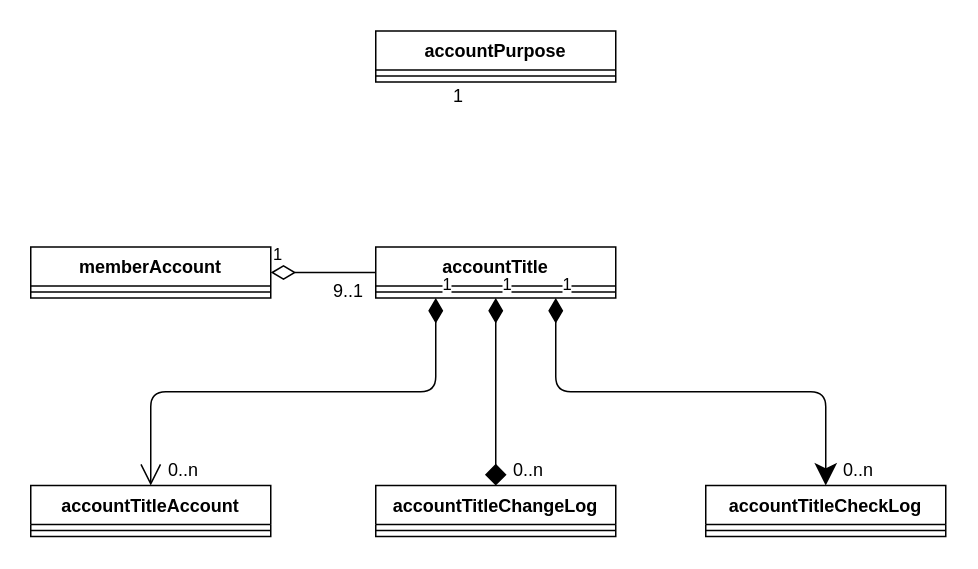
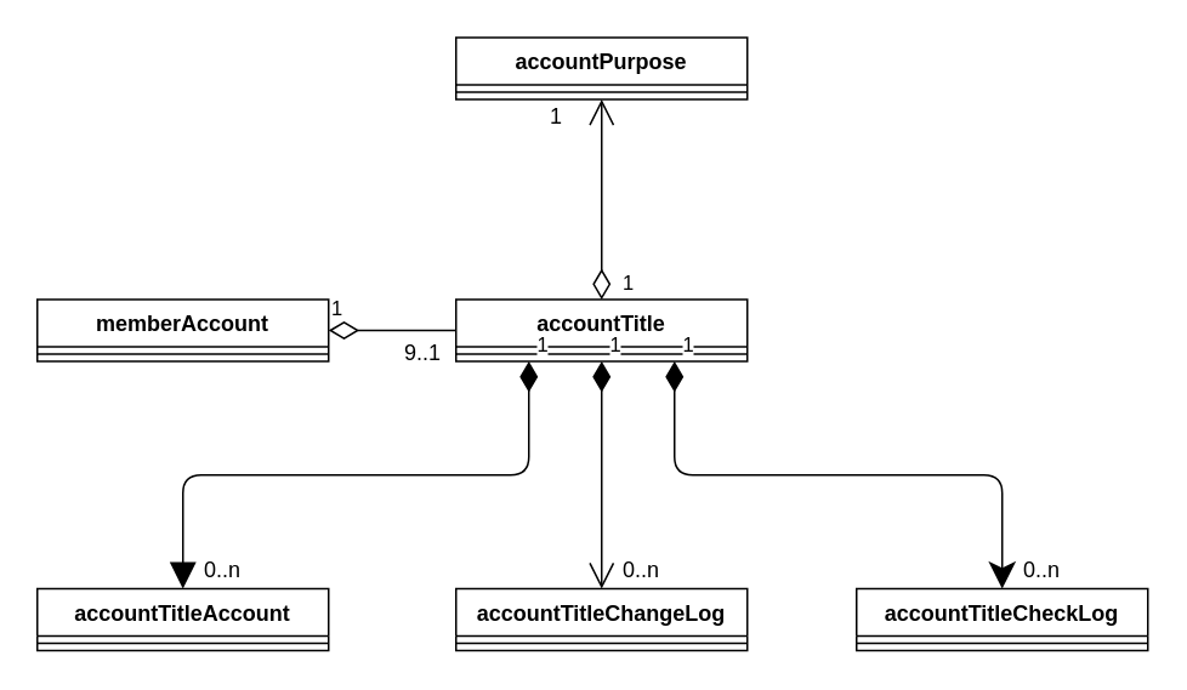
  <mxCell id="0" />
  <mxCell id="1" parent="0" />
  <mxCell id="2" value="accountTitle&#10;&#10;" style="swimlane;fontStyle=1;align=center;verticalAlign=top;childLayout=stackLayout;horizontal=1;startSize=26;horizontalStack=0;resizeParent=1;resizeParentMax=0;resizeLast=0;collapsible=1;marginBottom=0;" parent="1" vertex="1"><mxGeometry x="250" y="164" width="160" height="34" as="geometry"><mxRectangle x="20" y="100" width="90" height="26" as="alternateBounds" /></mxGeometry></mxCell>
  <mxCell id="3" value="" style="line;strokeWidth=1;fillColor=none;align=left;verticalAlign=middle;spacingTop=-1;spacingLeft=3;spacingRight=3;rotatable=0;labelPosition=right;points=[];portConstraint=eastwest;" parent="2" vertex="1"><mxGeometry y="26" width="160" height="8" as="geometry" /></mxCell>
  <mxCell id="4" value="accountPurpose&#10;" style="swimlane;fontStyle=1;align=center;verticalAlign=top;childLayout=stackLayout;horizontal=1;startSize=26;horizontalStack=0;resizeParent=1;resizeParentMax=0;resizeLast=0;collapsible=1;marginBottom=0;" parent="1" vertex="1"><mxGeometry x="250" y="20" width="160" height="34" as="geometry"><mxRectangle x="20" y="100" width="90" height="26" as="alternateBounds" /></mxGeometry></mxCell>
  <mxCell id="5" value="" style="line;strokeWidth=1;fillColor=none;align=left;verticalAlign=middle;spacingTop=-1;spacingLeft=3;spacingRight=3;rotatable=0;labelPosition=right;points=[];portConstraint=eastwest;" parent="4" vertex="1"><mxGeometry y="26" width="160" height="8" as="geometry" /></mxCell>
  <mxCell id="6" value="accountTitleAccount&#10;&#10;" style="swimlane;fontStyle=1;align=center;verticalAlign=top;childLayout=stackLayout;horizontal=1;startSize=26;horizontalStack=0;resizeParent=1;resizeParentMax=0;resizeLast=0;collapsible=1;marginBottom=0;" parent="1" vertex="1"><mxGeometry x="20" y="323" width="160" height="34" as="geometry"><mxRectangle x="20" y="100" width="90" height="26" as="alternateBounds" /></mxGeometry></mxCell>
  <mxCell id="7" value="" style="line;strokeWidth=1;fillColor=none;align=left;verticalAlign=middle;spacingTop=-1;spacingLeft=3;spacingRight=3;rotatable=0;labelPosition=right;points=[];portConstraint=eastwest;" parent="6" vertex="1"><mxGeometry y="26" width="160" height="8" as="geometry" /></mxCell>
  <mxCell id="8" value="accountTitleChangeLog&#10;&#10;" style="swimlane;fontStyle=1;align=center;verticalAlign=top;childLayout=stackLayout;horizontal=1;startSize=26;horizontalStack=0;resizeParent=1;resizeParentMax=0;resizeLast=0;collapsible=1;marginBottom=0;" parent="1" vertex="1"><mxGeometry x="250" y="323" width="160" height="34" as="geometry"><mxRectangle x="20" y="100" width="90" height="26" as="alternateBounds" /></mxGeometry></mxCell>
  <mxCell id="9" value="" style="line;strokeWidth=1;fillColor=none;align=left;verticalAlign=middle;spacingTop=-1;spacingLeft=3;spacingRight=3;rotatable=0;labelPosition=right;points=[];portConstraint=eastwest;" parent="8" vertex="1"><mxGeometry y="26" width="160" height="8" as="geometry" /></mxCell>
  <mxCell id="10" value="accountTitleCheckLog&#10;&#10;" style="swimlane;fontStyle=1;align=center;verticalAlign=top;childLayout=stackLayout;horizontal=1;startSize=26;horizontalStack=0;resizeParent=1;resizeParentMax=0;resizeLast=0;collapsible=1;marginBottom=0;" parent="1" vertex="1"><mxGeometry x="470" y="323" width="160" height="34" as="geometry"><mxRectangle x="20" y="100" width="90" height="26" as="alternateBounds" /></mxGeometry></mxCell>
  <mxCell id="11" value="" style="line;strokeWidth=1;fillColor=none;align=left;verticalAlign=middle;spacingTop=-1;spacingLeft=3;spacingRight=3;rotatable=0;labelPosition=right;points=[];portConstraint=eastwest;" parent="10" vertex="1"><mxGeometry y="26" width="160" height="8" as="geometry" /></mxCell>
+ <mxCell id="12" value="1" style="endArrow=open;html=1;endSize=12;startArrow=diamondThin;startSize=14;startFill=0;edgeStyle=orthogonalEdgeStyle;align=left;verticalAlign=bottom;exitX=0.5;exitY=0;exitDx=0;exitDy=0;entryX=0.5;entryY=1;entryDx=0;entryDy=0;" parent="1" source="2" target="4" edge="1"><mxGeometry x="-1" y="-10" relative="1" as="geometry"><mxPoint x="310" y="104" as="sourcePoint" /><mxPoint x="470" y="104" as="targetPoint" /><mxPoint as="offset" /></mxGeometry></mxCell>
  <mxCell id="13" value="1" style="text;html=1;resizable=0;points=[];autosize=1;align=left;verticalAlign=top;spacingTop=-4;" parent="1" vertex="1"><mxGeometry x="300" y="54" width="20" height="20" as="geometry" /></mxCell>
- <mxCell id="14" value="1" style="endArrow=open;html=1;endSize=12;startArrow=diamondThin;startSize=14;startFill=1;edgeStyle=orthogonalEdgeStyle;align=left;verticalAlign=bottom;exitX=0.25;exitY=1;exitDx=0;exitDy=0;entryX=0.5;entryY=0;entryDx=0;entryDy=0;" edge="1" parent="1" source="2" target="6"><mxGeometry x="-1" y="3" relative="1" as="geometry"><mxPoint x="-110" y="374" as="sourcePoint" /><mxPoint x="50" y="374" as="targetPoint" /></mxGeometry></mxCell>
- <mxCell id="15" value="1" style="endArrow=diamond;html=1;endSize=12;startArrow=diamondThin;startSize=14;startFill=1;edgeStyle=orthogonalEdgeStyle;align=left;verticalAlign=bottom;entryX=0.5;entryY=0;entryDx=0;entryDy=0;exitX=0.5;exitY=1;exitDx=0;exitDy=0;" edge="1" parent="1" source="2" target="8"><mxGeometry x="-1" y="3" relative="1" as="geometry"><mxPoint x="370" y="244" as="sourcePoint" /><mxPoint x="110" y="333" as="targetPoint" /></mxGeometry></mxCell>
+ <mxCell id="14" value="1" style="endArrow=block;html=1;endSize=12;startArrow=diamondThin;startSize=14;startFill=1;edgeStyle=orthogonalEdgeStyle;align=left;verticalAlign=bottom;exitX=0.25;exitY=1;exitDx=0;exitDy=0;entryX=0.5;entryY=0;entryDx=0;entryDy=0;" edge="1" parent="1" source="2" target="6"><mxGeometry x="-1" y="3" relative="1" as="geometry"><mxPoint x="-110" y="374" as="sourcePoint" /><mxPoint x="50" y="374" as="targetPoint" /></mxGeometry></mxCell>
+ <mxCell id="15" value="1" style="endArrow=open;html=1;endSize=12;startArrow=diamondThin;startSize=14;startFill=1;edgeStyle=orthogonalEdgeStyle;align=left;verticalAlign=bottom;entryX=0.5;entryY=0;entryDx=0;entryDy=0;exitX=0.5;exitY=1;exitDx=0;exitDy=0;" edge="1" parent="1" source="2" target="8"><mxGeometry x="-1" y="3" relative="1" as="geometry"><mxPoint x="370" y="244" as="sourcePoint" /><mxPoint x="110" y="333" as="targetPoint" /></mxGeometry></mxCell>
  <mxCell id="16" value="1" style="endArrow=classic;html=1;endSize=12;startArrow=diamondThin;startSize=14;startFill=1;edgeStyle=orthogonalEdgeStyle;align=left;verticalAlign=bottom;exitX=0.75;exitY=1;exitDx=0;exitDy=0;" edge="1" parent="1" source="2" target="10"><mxGeometry x="-1" y="3" relative="1" as="geometry"><mxPoint x="340" y="208" as="sourcePoint" /><mxPoint x="340" y="333" as="targetPoint" /></mxGeometry></mxCell>
  <mxCell id="17" value="0..n" style="text;html=1;resizable=0;points=[];autosize=1;align=left;verticalAlign=top;spacingTop=-4;" vertex="1" parent="1"><mxGeometry x="110" y="303" width="40" height="20" as="geometry" /></mxCell>
  <mxCell id="18" value="0..n" style="text;html=1;resizable=0;points=[];autosize=1;align=left;verticalAlign=top;spacingTop=-4;" vertex="1" parent="1"><mxGeometry x="340" y="303" width="40" height="20" as="geometry" /></mxCell>
  <mxCell id="19" value="0..n" style="text;html=1;resizable=0;points=[];autosize=1;align=left;verticalAlign=top;spacingTop=-4;" vertex="1" parent="1"><mxGeometry x="560" y="303" width="40" height="20" as="geometry" /></mxCell>
  <mxCell id="20" value="1" style="endArrow=none;html=1;endSize=12;startArrow=diamondThin;startSize=14;startFill=0;edgeStyle=orthogonalEdgeStyle;align=left;verticalAlign=bottom;exitX=1;exitY=0.5;exitDx=0;exitDy=0;entryX=0;entryY=0.5;entryDx=0;entryDy=0;" parent="1" source="22" target="2" edge="1"><mxGeometry x="-1" y="3" relative="1" as="geometry"><mxPoint x="480" y="240.5" as="sourcePoint" /><mxPoint x="640" y="240.5" as="targetPoint" /></mxGeometry></mxCell>
  <mxCell id="21" value="9..1" style="text;html=1;resizable=0;points=[];autosize=1;align=left;verticalAlign=top;spacingTop=-4;" parent="1" vertex="1"><mxGeometry x="220" y="184" width="40" height="20" as="geometry" /></mxCell>
  <mxCell id="22" value="memberAccount" style="swimlane;fontStyle=1;align=center;verticalAlign=top;childLayout=stackLayout;horizontal=1;startSize=26;horizontalStack=0;resizeParent=1;resizeParentMax=0;resizeLast=0;collapsible=1;marginBottom=0;" parent="1" vertex="1"><mxGeometry x="20" y="164" width="160" height="34" as="geometry"><mxRectangle x="20" y="100" width="90" height="26" as="alternateBounds" /></mxGeometry></mxCell>
  <mxCell id="23" value="" style="line;strokeWidth=1;fillColor=none;align=left;verticalAlign=middle;spacingTop=-1;spacingLeft=3;spacingRight=3;rotatable=0;labelPosition=right;points=[];portConstraint=eastwest;" parent="22" vertex="1"><mxGeometry y="26" width="160" height="8" as="geometry" /></mxCell>
